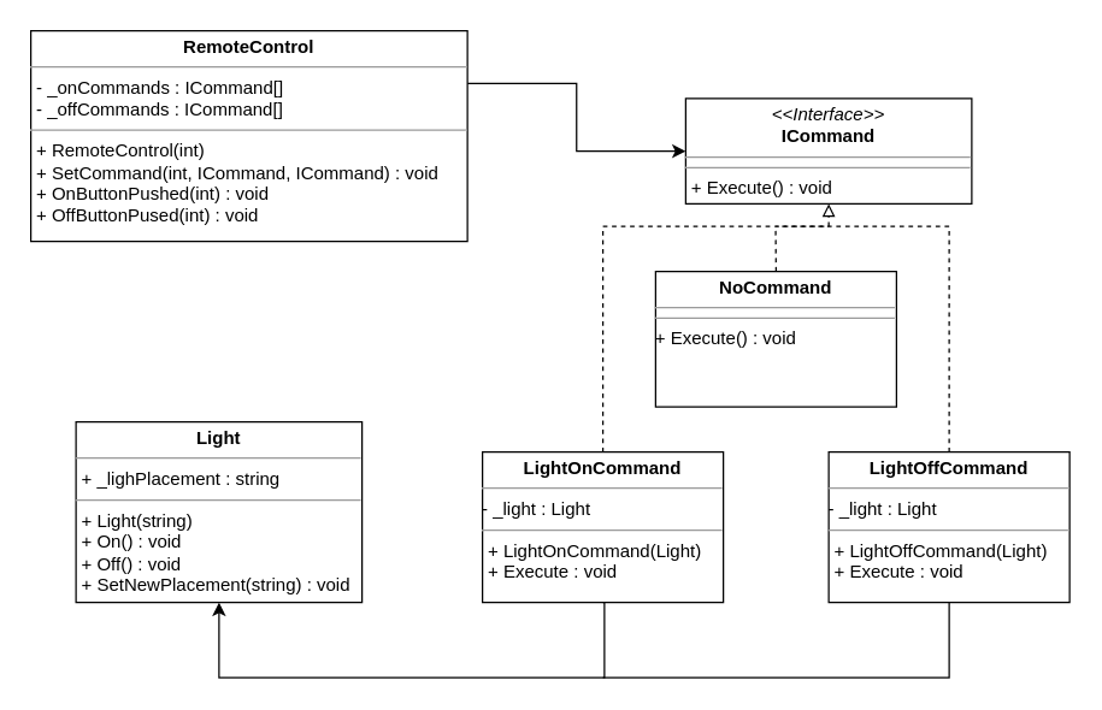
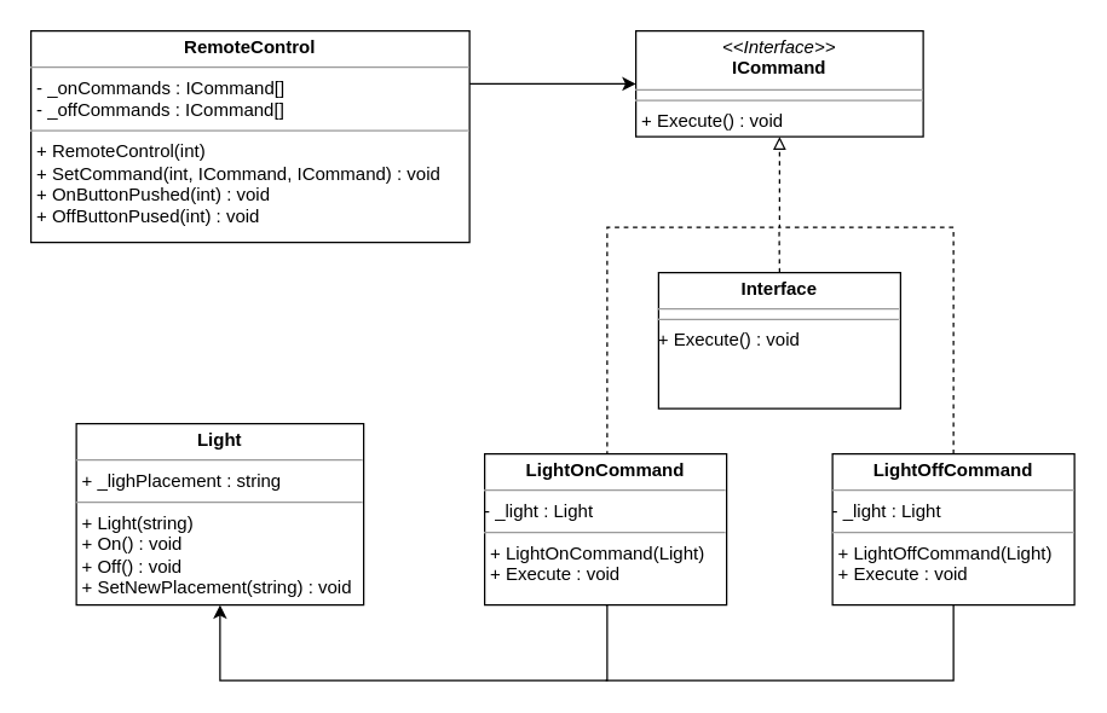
  <mxCell id="0" />
  <mxCell id="1" parent="0" />
  <mxCell id="2" style="edgeStyle=orthogonalEdgeStyle;rounded=0;orthogonalLoop=1;jettySize=auto;html=1;exitX=1;exitY=0.25;exitDx=0;exitDy=0;entryX=0;entryY=0.5;entryDx=0;entryDy=0;" parent="1" source="3" target="5" edge="1"><mxGeometry relative="1" as="geometry" /></mxCell>
  <mxCell id="3" value="&lt;p style=&quot;margin: 0px ; margin-top: 4px ; text-align: center&quot;&gt;&lt;b&gt;RemoteControl&lt;/b&gt;&lt;/p&gt;&lt;hr size=&quot;1&quot;&gt;&lt;p style=&quot;margin: 0px ; margin-left: 4px&quot;&gt;- _onCommands : ICommand[]&lt;/p&gt;&lt;p style=&quot;margin: 0px ; margin-left: 4px&quot;&gt;- _offCommands : ICommand[]&lt;br&gt;&lt;/p&gt;&lt;hr size=&quot;1&quot;&gt;&lt;p style=&quot;margin: 0px ; margin-left: 4px&quot;&gt;+ RemoteControl(int)&lt;/p&gt;&lt;p style=&quot;margin: 0px ; margin-left: 4px&quot;&gt;+ SetCommand(int, ICommand, ICommand) : void&lt;/p&gt;&lt;p style=&quot;margin: 0px ; margin-left: 4px&quot;&gt;+ OnButtonPushed(int) : void&lt;/p&gt;&lt;p style=&quot;margin: 0px ; margin-left: 4px&quot;&gt;+ OffButtonPused(int) : void&lt;br&gt;&lt;/p&gt;" style="verticalAlign=top;align=left;overflow=fill;fontSize=12;fontFamily=Helvetica;html=1;" parent="1" vertex="1"><mxGeometry x="20" y="20" width="290" height="140" as="geometry" /></mxCell>
  <mxCell id="4" value="&lt;p style=&quot;margin: 0px ; margin-top: 4px ; text-align: center&quot;&gt;&lt;b&gt;Light&lt;/b&gt;&lt;/p&gt;&lt;hr size=&quot;1&quot;&gt;&lt;p style=&quot;margin: 0px ; margin-left: 4px&quot;&gt;+ _lighPlacement : string&lt;br&gt;&lt;/p&gt;&lt;hr size=&quot;1&quot;&gt;&lt;p style=&quot;margin: 0px ; margin-left: 4px&quot;&gt;+ Light(string)&lt;/p&gt;&lt;p style=&quot;margin: 0px ; margin-left: 4px&quot;&gt;+ On() : void&lt;/p&gt;&lt;p style=&quot;margin: 0px ; margin-left: 4px&quot;&gt;+ Off() : void&lt;/p&gt;&lt;p style=&quot;margin: 0px ; margin-left: 4px&quot;&gt;+ SetNewPlacement(string) : void&lt;br&gt;&lt;/p&gt;" style="verticalAlign=top;align=left;overflow=fill;fontSize=12;fontFamily=Helvetica;html=1;" parent="1" vertex="1"><mxGeometry x="50" y="280" width="190" height="120" as="geometry" /></mxCell>
- <mxCell id="5" value="&lt;p style=&quot;margin: 0px ; margin-top: 4px ; text-align: center&quot;&gt;&lt;i&gt;&amp;lt;&amp;lt;Interface&amp;gt;&amp;gt;&lt;/i&gt;&lt;br&gt;&lt;b&gt;ICommand&lt;/b&gt;&lt;/p&gt;&lt;hr size=&quot;1&quot;&gt;&lt;hr size=&quot;1&quot;&gt;&lt;p style=&quot;margin: 0px ; margin-left: 4px&quot;&gt;+ Execute() : void&lt;br&gt;&lt;/p&gt;" style="verticalAlign=top;align=left;overflow=fill;fontSize=12;fontFamily=Helvetica;html=1;" parent="1" vertex="1"><mxGeometry x="455" y="65" width="190" height="70" as="geometry" /></mxCell>
+ <mxCell id="5" value="&lt;p style=&quot;margin: 0px ; margin-top: 4px ; text-align: center&quot;&gt;&lt;i&gt;&amp;lt;&amp;lt;Interface&amp;gt;&amp;gt;&lt;/i&gt;&lt;br&gt;&lt;b&gt;ICommand&lt;/b&gt;&lt;/p&gt;&lt;hr size=&quot;1&quot;&gt;&lt;hr size=&quot;1&quot;&gt;&lt;p style=&quot;margin: 0px ; margin-left: 4px&quot;&gt;+ Execute() : void&lt;br&gt;&lt;/p&gt;" style="verticalAlign=top;align=left;overflow=fill;fontSize=12;fontFamily=Helvetica;html=1;" parent="1" vertex="1"><mxGeometry x="420" y="20" width="190" height="70" as="geometry" /></mxCell>
  <mxCell id="6" style="edgeStyle=orthogonalEdgeStyle;rounded=0;orthogonalLoop=1;jettySize=auto;html=1;exitX=0.5;exitY=0;exitDx=0;exitDy=0;entryX=0.5;entryY=1;entryDx=0;entryDy=0;endArrow=block;endFill=0;dashed=1;" parent="1" source="8" target="5" edge="1"><mxGeometry relative="1" as="geometry"><Array as="points"><mxPoint x="401" y="150" /><mxPoint x="515" y="150" /></Array></mxGeometry></mxCell>
  <mxCell id="7" style="edgeStyle=orthogonalEdgeStyle;rounded=0;orthogonalLoop=1;jettySize=auto;html=1;exitX=0.5;exitY=1;exitDx=0;exitDy=0;entryX=0.5;entryY=1;entryDx=0;entryDy=0;endArrow=classic;endFill=1;" parent="1" source="8" target="4" edge="1"><mxGeometry relative="1" as="geometry"><Array as="points"><mxPoint x="401" y="450" /><mxPoint x="145" y="450" /></Array></mxGeometry></mxCell>
  <mxCell id="8" value="&lt;p style=&quot;margin: 0px ; margin-top: 4px ; text-align: center&quot;&gt;&lt;b&gt;LightOnCommand&lt;/b&gt;&lt;/p&gt;&lt;hr size=&quot;1&quot;&gt;- _light : Light&lt;br&gt;&lt;hr size=&quot;1&quot;&gt;&lt;p style=&quot;margin: 0px ; margin-left: 4px&quot;&gt;+ LightOnCommand(Light)&lt;br&gt;&lt;/p&gt;&lt;p style=&quot;margin: 0px ; margin-left: 4px&quot;&gt;+ Execute : void&lt;br&gt;&lt;/p&gt;" style="verticalAlign=top;align=left;overflow=fill;fontSize=12;fontFamily=Helvetica;html=1;" parent="1" vertex="1"><mxGeometry x="320" y="300" width="160" height="100" as="geometry" /></mxCell>
  <mxCell id="9" style="edgeStyle=orthogonalEdgeStyle;rounded=0;orthogonalLoop=1;jettySize=auto;html=1;exitX=0.5;exitY=0;exitDx=0;exitDy=0;endArrow=none;endFill=0;dashed=1;" parent="1" source="11" edge="1"><mxGeometry relative="1" as="geometry"><mxPoint x="515" y="150" as="targetPoint" /><Array as="points"><mxPoint x="630" y="150" /></Array></mxGeometry></mxCell>
  <mxCell id="10" style="edgeStyle=orthogonalEdgeStyle;rounded=0;orthogonalLoop=1;jettySize=auto;html=1;exitX=0.5;exitY=1;exitDx=0;exitDy=0;endArrow=none;endFill=0;" parent="1" source="11" edge="1"><mxGeometry relative="1" as="geometry"><mxPoint x="400" y="450" as="targetPoint" /><Array as="points"><mxPoint x="630" y="450" /><mxPoint x="401" y="450" /></Array></mxGeometry></mxCell>
  <mxCell id="11" value="&lt;p style=&quot;margin: 0px ; margin-top: 4px ; text-align: center&quot;&gt;&lt;b&gt;LightOffCommand&lt;/b&gt;&lt;/p&gt;&lt;hr size=&quot;1&quot;&gt;- _light : Light&lt;br&gt;&lt;hr size=&quot;1&quot;&gt;&lt;p style=&quot;margin: 0px ; margin-left: 4px&quot;&gt;+ LightOffCommand(Light)&lt;br&gt;&lt;/p&gt;&lt;p style=&quot;margin: 0px ; margin-left: 4px&quot;&gt;+ Execute : void&lt;br&gt;&lt;/p&gt;" style="verticalAlign=top;align=left;overflow=fill;fontSize=12;fontFamily=Helvetica;html=1;" parent="1" vertex="1"><mxGeometry x="550" y="300" width="160" height="100" as="geometry" /></mxCell>
  <mxCell id="12" style="edgeStyle=orthogonalEdgeStyle;rounded=0;orthogonalLoop=1;jettySize=auto;html=1;exitX=0.5;exitY=0;exitDx=0;exitDy=0;dashed=1;endArrow=none;endFill=0;" parent="1" source="13" edge="1"><mxGeometry relative="1" as="geometry"><mxPoint x="514.706" y="150" as="targetPoint" /></mxGeometry></mxCell>
- <mxCell id="13" value="&lt;p style=&quot;margin: 0px ; margin-top: 4px ; text-align: center&quot;&gt;&lt;b&gt;NoCommand&lt;/b&gt;&lt;/p&gt;&lt;hr size=&quot;1&quot;&gt;&lt;hr size=&quot;1&quot;&gt;+ Execute() : void" style="verticalAlign=top;align=left;overflow=fill;fontSize=12;fontFamily=Helvetica;html=1;" parent="1" vertex="1"><mxGeometry x="435" y="180" width="160" height="90" as="geometry" /></mxCell>
+ <mxCell id="13" value="&lt;p style=&quot;margin: 0px ; margin-top: 4px ; text-align: center&quot;&gt;&lt;b&gt;Interface&lt;/b&gt;&lt;/p&gt;&lt;hr size=&quot;1&quot;&gt;&lt;hr size=&quot;1&quot;&gt;+ Execute() : void" style="verticalAlign=top;align=left;overflow=fill;fontSize=12;fontFamily=Helvetica;html=1;" parent="1" vertex="1"><mxGeometry x="435" y="180" width="160" height="90" as="geometry" /></mxCell>
